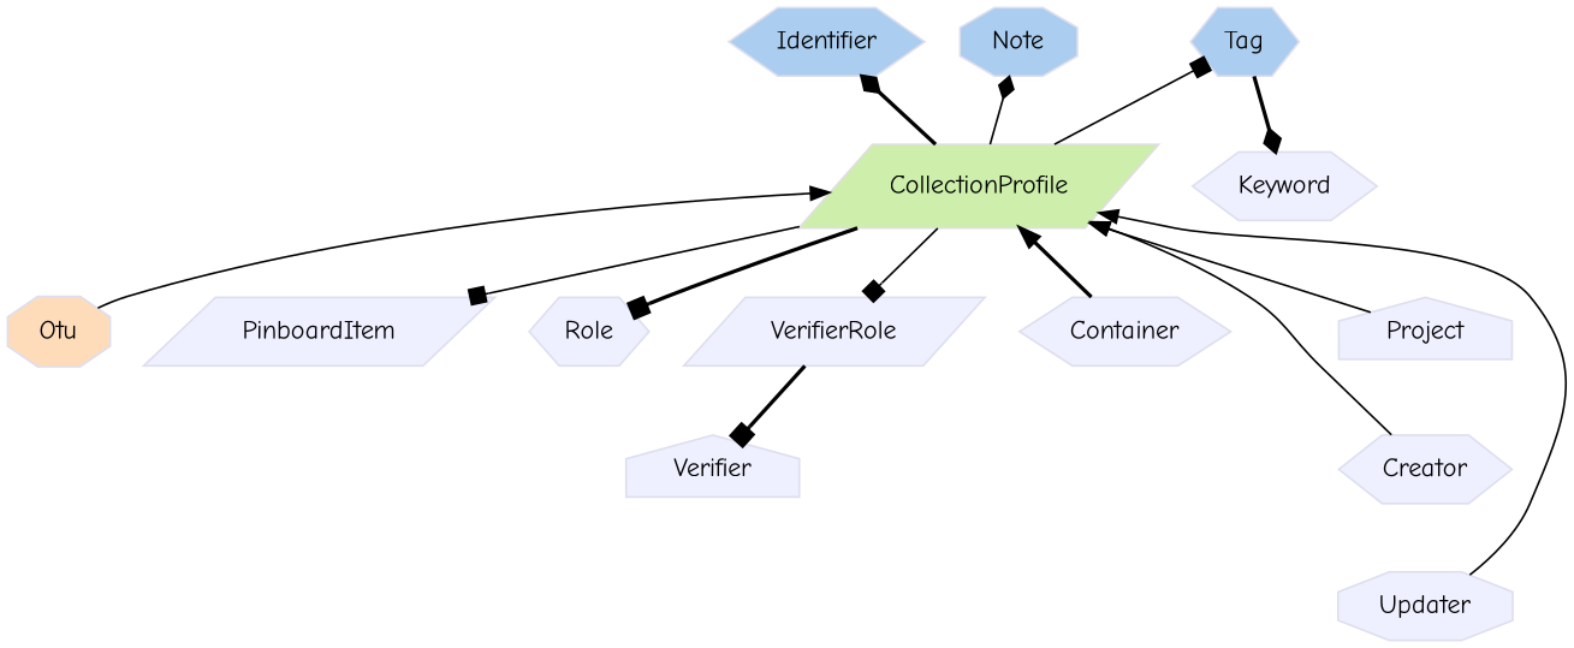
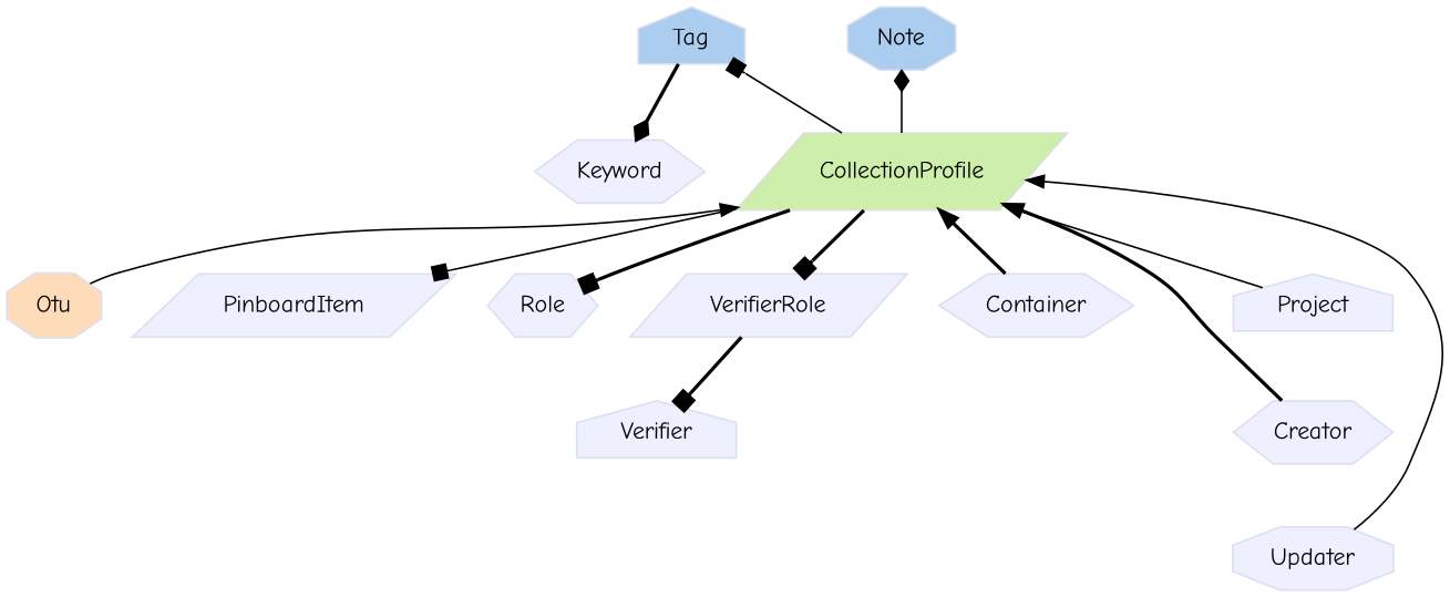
  digraph {
    fontname="Comic Neue"
    rankdir=TB
    node [color="#dddeee" fillcolor="#eeefff" fontname="Comic Neue" group=supporting shape=hexagon style=filled]
    edge [fontname="Comic Neue" style=solid]
-   n1 [fillcolor="#abcdef" group=annotator height=0.5 label=Identifier width=1.1916]
-   n2 [fillcolor="#abcdef" group=annotator height=0.5 label=Tag width=0.75]
+   n2 [fillcolor="#abcdef" group=annotator height=0.5 label=Tag shape=house width=0.75]
    n3 [fillcolor="#abcdef" group=annotator height=0.5 label=Note shape=octagon width=0.77632]
    n4 [fillcolor="#fedcba" group=core height=0.51389 label=Otu shape=octagon width=0.75]
    n5 [color="#dedede" fillcolor="#cdefab" group=target height=0.61111 label=CollectionProfile shape=parallelogram width=2.2411]
    n6 [height=0.5 label=Keyword width=0.93056]
    n7 [height=0.5 label=PinboardItem shape=parallelogram width=1.2639]
    n8 [height=0.5 label=Role width=0.75]
    n9 [height=0.5 label=VerifierRole shape=parallelogram width=1.1528]
    n10 [height=0.5 label=Verifier shape=house width=0.79167]
    n11 [height=0.5 label=Container width=0.97222]
    n12 [height=0.5 label=Creator width=0.79167]
    n13 [height=0.5 label=Project shape=house width=0.76389]
    n14 [height=0.5 label=Updater shape=octagon width=0.83333]
    subgraph sub_1 {
      rank=min
-     n1
      n2
      n3
    }
    subgraph sub_2 {
      n4
    }
    subgraph sub_3 {
      n5
      n6
      n7
      n8
      n9
      n10
      n11
      n12
      n13
      n14
    }
    n2 -> n6 [arrowhead=diamond style=bold]
-   n5 -> n1 [arrowhead=diamond style=bold]
    n5 -> n2 [arrowhead=box]
    n5 -> n3 [arrowhead=diamond]
    n5 -> n4 [dir=back]
    n5 -> n7 [arrowhead=box]
    n5 -> n8 [arrowhead=box style=bold]
-   n5 -> n9 [arrowhead=box]
+   n5 -> n9 [arrowhead=box style=bold]
    n5 -> n11 [dir=back style=bold]
-   n5 -> n12 [dir=back]
+   n5 -> n12 [dir=back style=bold]
    n5 -> n13 [dir=back]
    n5 -> n14 [dir=back]
    n8 -> n10 [style=invis]
    n9 -> n10 [arrowhead=box style=bold]
    n12 -> n14 [style=invis]
    n13 -> n12 [style=invis]
  }
